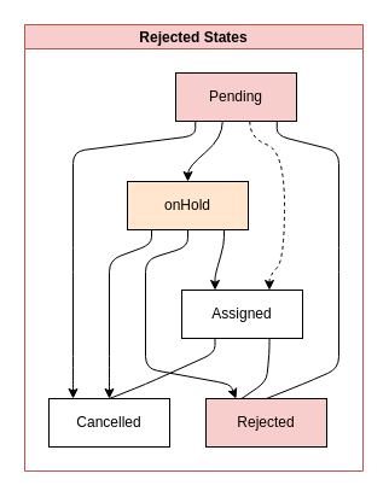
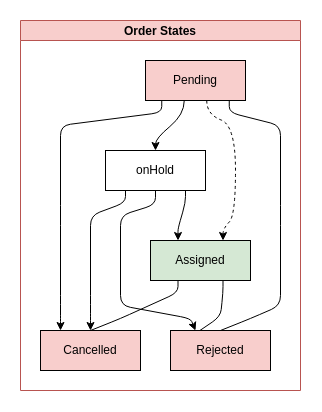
  <mxCell id="0" />
  <mxCell id="1" parent="0" />
- <mxCell id="2" value="Rejected States" style="swimlane;startSize=20;horizontal=1;childLayout=flowLayout;flowOrientation=north;resizable=0;interRankCellSpacing=50;containerType=tree;fillColor=#f8cecc;strokeColor=#b85450;" vertex="1" parent="1"><mxGeometry x="20" y="20" width="280" height="370" as="geometry" /></mxCell>
+ <mxCell id="2" value="Order States" style="swimlane;startSize=20;horizontal=1;childLayout=flowLayout;flowOrientation=north;resizable=0;interRankCellSpacing=50;containerType=tree;fillColor=#f8cecc;strokeColor=#b85450;" vertex="1" parent="1"><mxGeometry x="20" y="20" width="280" height="370" as="geometry" /></mxCell>
  <mxCell id="3" style="edgeStyle=orthogonalEdgeStyle;html=1;orthogonal=1;noEdgeStyle=1;" edge="1" parent="2" source="5" target="15"><mxGeometry relative="1" as="geometry"><Array as="points"><mxPoint x="141.25" y="92" /><mxPoint x="40" y="105" /><mxPoint x="40" y="195" /><mxPoint x="40" y="195" /><mxPoint x="40" y="285" /><mxPoint x="40" y="298" /></Array></mxGeometry></mxCell>
  <mxCell id="4" style="edgeStyle=orthogonalEdgeStyle;html=1;entryX=0;entryY=0.5;entryDx=0;entryDy=0;noEdgeStyle=1;orthogonal=1;" edge="1" parent="2" source="5" target="16"><mxGeometry relative="1" as="geometry"><Array as="points"><mxPoint x="208.75" y="92" /><mxPoint x="260" y="105" /><mxPoint x="260" y="195" /><mxPoint x="260" y="195" /><mxPoint x="260" y="285" /><mxPoint x="230" y="298" /></Array></mxGeometry></mxCell>
  <mxCell id="5" value="Pending" style="whiteSpace=wrap;html=1;fillColor=#f8cecc;" vertex="1" parent="2"><mxGeometry x="125" y="40" width="100" height="40" as="geometry" /></mxCell>
  <mxCell id="6" style="edgeStyle=orthogonalEdgeStyle;html=1;noEdgeStyle=1;orthogonal=1;" edge="1" parent="2" source="9" target="13"><mxGeometry relative="1" as="geometry"><Array as="points"><mxPoint x="165" y="182" /><mxPoint x="157.5" y="208" /></Array></mxGeometry></mxCell>
  <mxCell id="7" style="edgeStyle=orthogonalEdgeStyle;html=1;entryX=0.25;entryY=0;entryDx=0;entryDy=0;noEdgeStyle=1;orthogonal=1;" edge="1" parent="2" source="9" target="16"><mxGeometry relative="1" as="geometry"><Array as="points"><mxPoint x="135" y="184" /><mxPoint x="100" y="195" /><mxPoint x="100" y="285" /><mxPoint x="170" y="298" /></Array></mxGeometry></mxCell>
  <mxCell id="8" style="edgeStyle=orthogonalEdgeStyle;html=1;noEdgeStyle=1;orthogonal=1;" edge="1" parent="2" source="9" target="15"><mxGeometry relative="1" as="geometry"><Array as="points"><mxPoint x="105" y="182" /><mxPoint x="70" y="195" /><mxPoint x="70" y="285" /><mxPoint x="70" y="296" /></Array></mxGeometry></mxCell>
- <mxCell id="9" value="onHold" style="whiteSpace=wrap;html=1;fillColor=#ffe6cc;" vertex="1" parent="2"><mxGeometry x="85" y="130" width="100" height="40" as="geometry" /></mxCell>
+ <mxCell id="9" value="onHold" style="whiteSpace=wrap;html=1;" vertex="1" parent="2"><mxGeometry x="85" y="130" width="100" height="40" as="geometry" /></mxCell>
  <mxCell id="10" value="" style="html=1;curved=1;noEdgeStyle=1;orthogonal=1;" edge="1" parent="2" source="5" target="9"><mxGeometry relative="1" as="geometry"><Array as="points"><mxPoint x="163.75" y="94" /><mxPoint x="135" y="118" /></Array></mxGeometry></mxCell>
  <mxCell id="11" style="edgeStyle=orthogonalEdgeStyle;html=1;entryX=0;entryY=0.5;entryDx=0;entryDy=0;noEdgeStyle=1;orthogonal=1;" edge="1" parent="2" source="13" target="15"><mxGeometry relative="1" as="geometry"><Array as="points"><mxPoint x="157.5" y="272" /><mxPoint x="100" y="298" /></Array></mxGeometry></mxCell>
  <mxCell id="12" style="edgeStyle=orthogonalEdgeStyle;html=1;entryX=0;entryY=0.5;entryDx=0;entryDy=0;noEdgeStyle=1;orthogonal=1;" edge="1" parent="2" source="13" target="16"><mxGeometry relative="1" as="geometry"><Array as="points"><mxPoint x="202.5" y="272" /><mxPoint x="200" y="296" /></Array></mxGeometry></mxCell>
- <mxCell id="13" value="Assigned" style="whiteSpace=wrap;html=1;" vertex="1" parent="2"><mxGeometry x="130" y="220" width="100" height="40" as="geometry" /></mxCell>
+ <mxCell id="13" value="Assigned" style="whiteSpace=wrap;html=1;fillColor=#d5e8d4;" vertex="1" parent="2"><mxGeometry x="130" y="220" width="100" height="40" as="geometry" /></mxCell>
  <mxCell id="14" value="" style="html=1;curved=1;noEdgeStyle=1;orthogonal=1;dashed=1;" edge="1" parent="2" source="5" target="13"><mxGeometry relative="1" as="geometry"><Array as="points"><mxPoint x="186.25" y="94" /><mxPoint x="215" y="105" /><mxPoint x="215" y="195" /><mxPoint x="202.5" y="208" /></Array></mxGeometry></mxCell>
- <mxCell id="15" value="Cancelled" style="whiteSpace=wrap;html=1;" vertex="1" parent="2"><mxGeometry x="20" y="310" width="100" height="40" as="geometry" /></mxCell>
+ <mxCell id="15" value="Cancelled" style="whiteSpace=wrap;html=1;fillColor=#f8cecc;" vertex="1" parent="2"><mxGeometry x="20" y="310" width="100" height="40" as="geometry" /></mxCell>
  <mxCell id="16" value="Rejected" style="whiteSpace=wrap;html=1;fillColor=#f8cecc;" vertex="1" parent="2"><mxGeometry x="150" y="310" width="100" height="40" as="geometry" /></mxCell>
